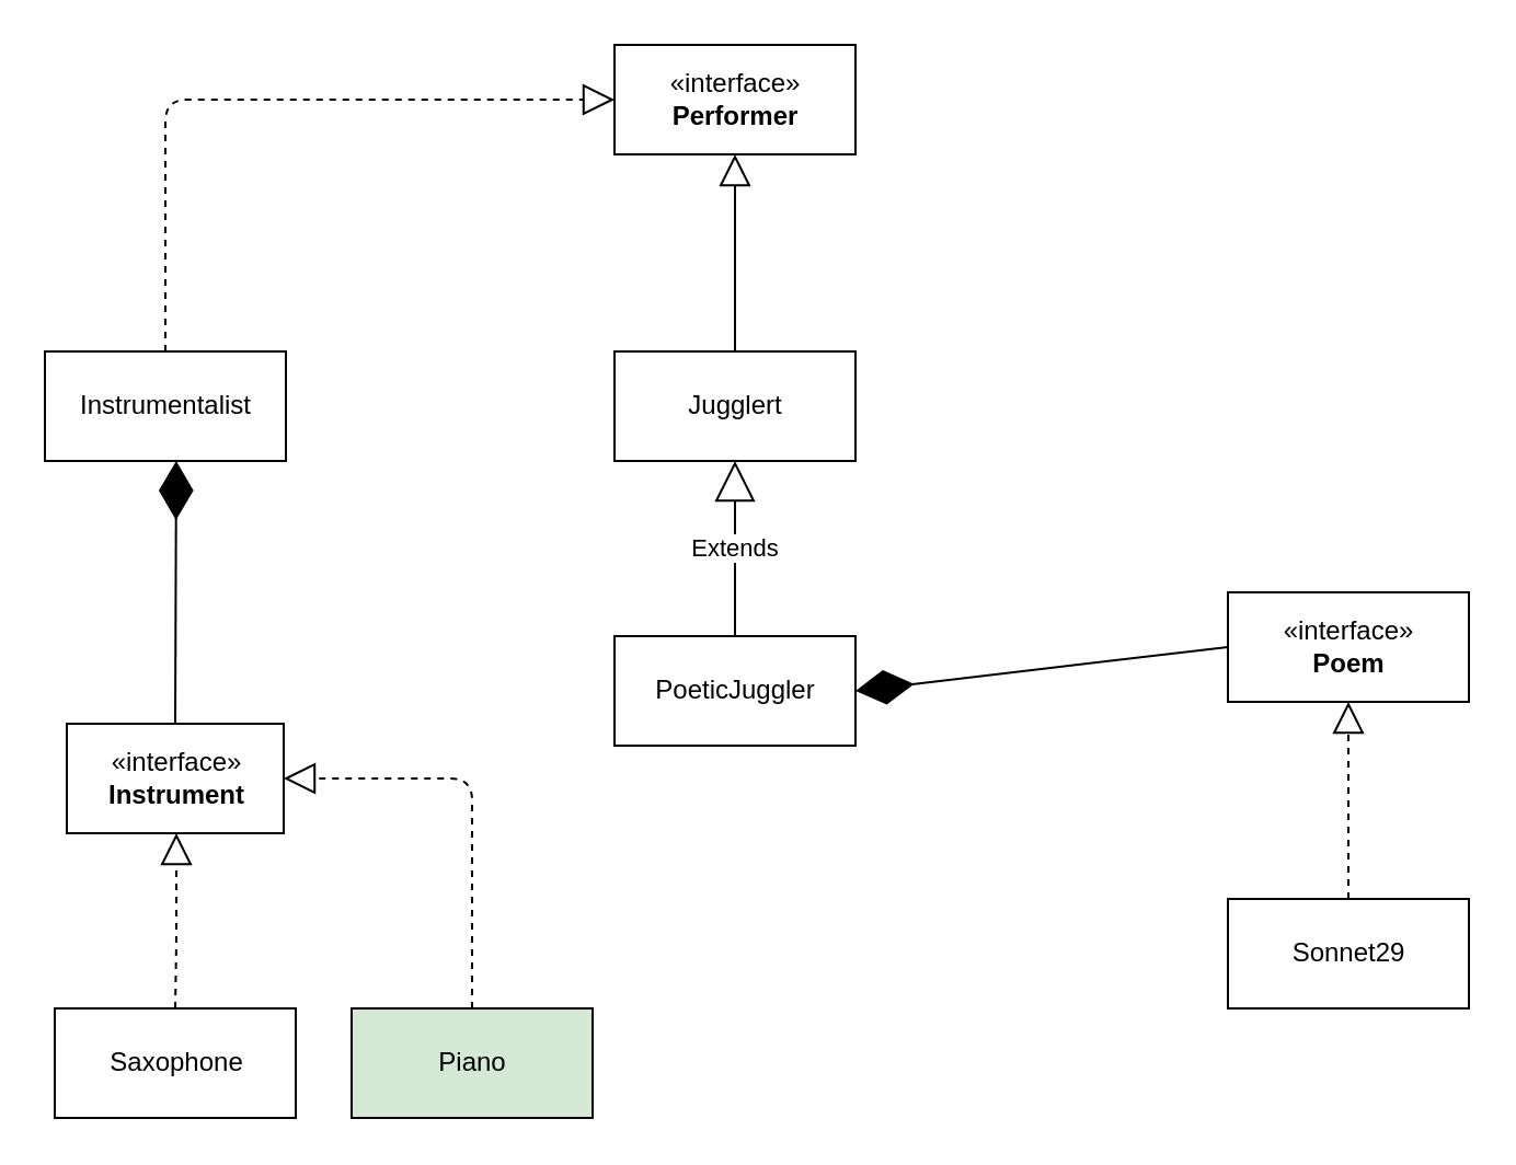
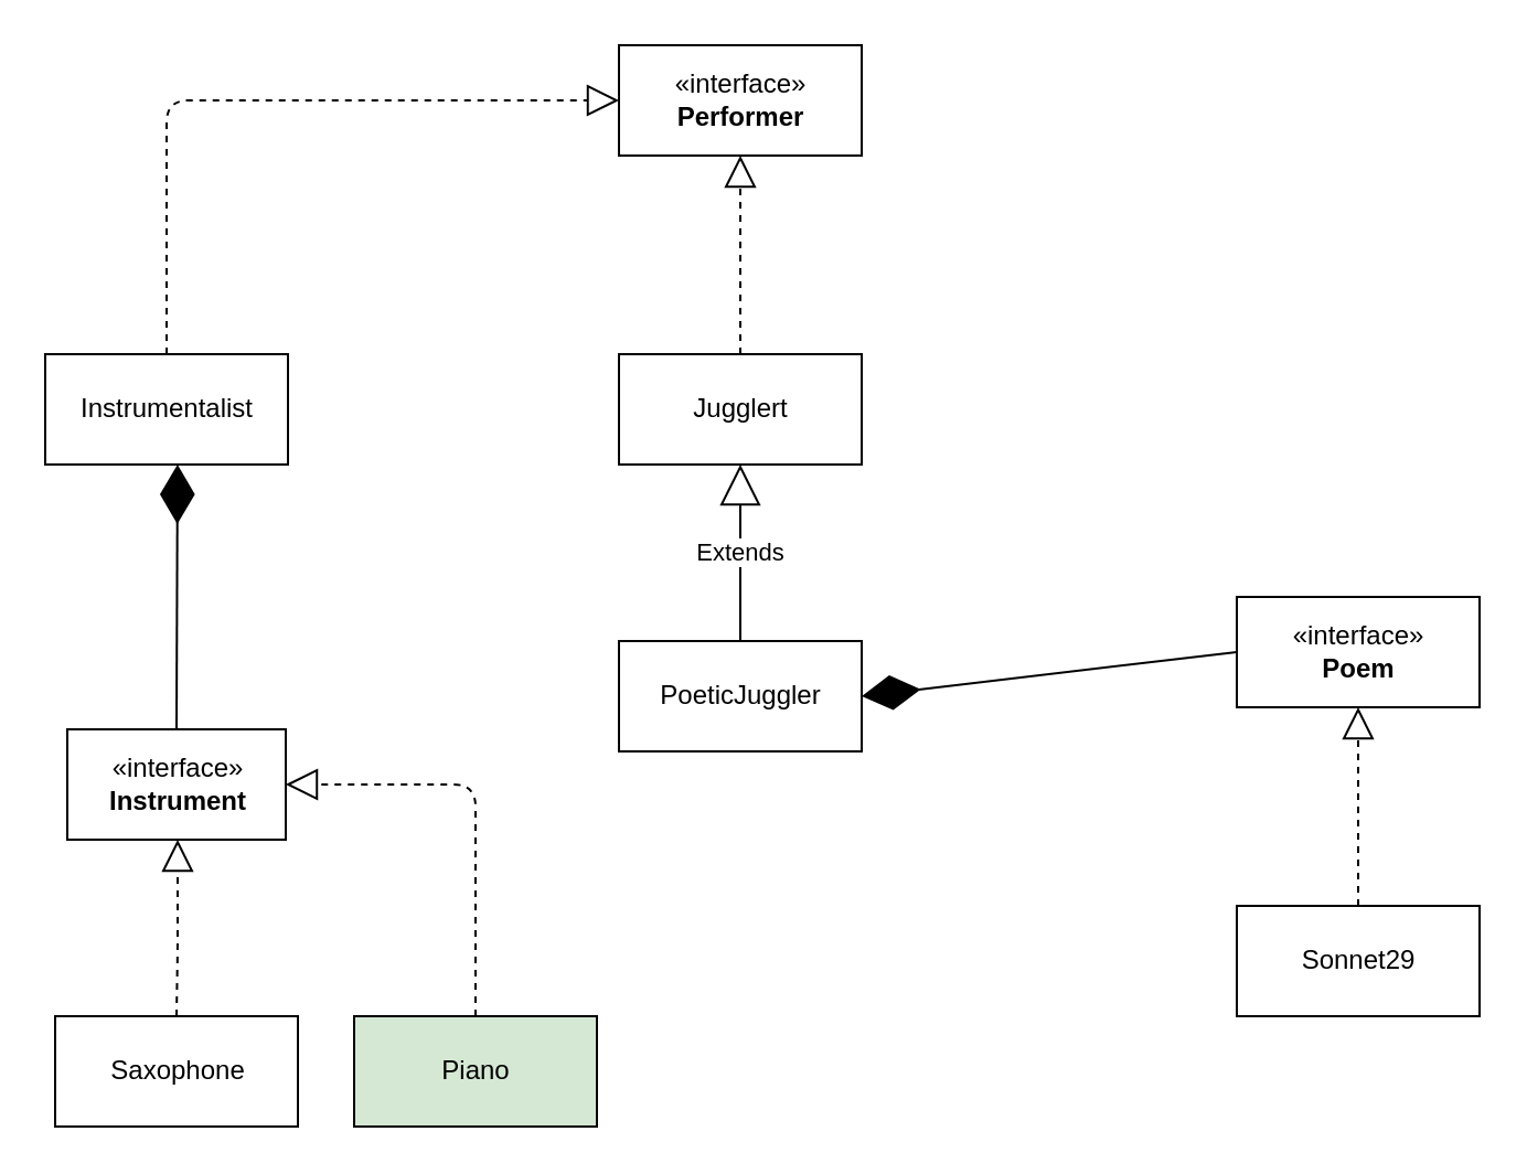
  <mxCell id="0" />
  <mxCell id="1" parent="0" />
  <mxCell id="2" value="«interface»&lt;br&gt;&lt;b&gt;Performer&lt;/b&gt;" style="html=1;" parent="1" vertex="1"><mxGeometry x="280" y="20" width="110" height="50" as="geometry" /></mxCell>
  <mxCell id="3" value="Jugglert" style="html=1;" parent="1" vertex="1"><mxGeometry x="280" y="160" width="110" height="50" as="geometry" /></mxCell>
- <mxCell id="4" value="" style="endArrow=block;dashed=0;endFill=0;endSize=12;html=1;exitX=0.5;exitY=0;exitDx=0;exitDy=0;entryX=0.5;entryY=1;entryDx=0;entryDy=0;" parent="1" source="3" target="2" edge="1"><mxGeometry width="160" relative="1" as="geometry"><mxPoint x="290" y="350" as="sourcePoint" /><mxPoint x="450" y="350" as="targetPoint" /></mxGeometry></mxCell>
+ <mxCell id="4" value="" style="endArrow=block;dashed=1;endFill=0;endSize=12;html=1;exitX=0.5;exitY=0;exitDx=0;exitDy=0;entryX=0.5;entryY=1;entryDx=0;entryDy=0;" parent="1" source="3" target="2" edge="1"><mxGeometry width="160" relative="1" as="geometry"><mxPoint x="290" y="350" as="sourcePoint" /><mxPoint x="450" y="350" as="targetPoint" /></mxGeometry></mxCell>
  <mxCell id="5" value="PoeticJuggler" style="html=1;" parent="1" vertex="1"><mxGeometry x="280" y="290" width="110" height="50" as="geometry" /></mxCell>
  <mxCell id="6" value="Extends" style="endArrow=block;endSize=16;endFill=0;html=1;exitX=0.5;exitY=0;exitDx=0;exitDy=0;entryX=0.5;entryY=1;entryDx=0;entryDy=0;" parent="1" source="5" target="3" edge="1"><mxGeometry width="160" relative="1" as="geometry"><mxPoint x="290" y="350" as="sourcePoint" /><mxPoint x="450" y="350" as="targetPoint" /></mxGeometry></mxCell>
  <mxCell id="7" value="«interface»&lt;br&gt;&lt;b&gt;Poem&lt;/b&gt;" style="html=1;" parent="1" vertex="1"><mxGeometry x="560" y="270" width="110" height="50" as="geometry" /></mxCell>
  <mxCell id="8" value="Sonnet29" style="html=1;" parent="1" vertex="1"><mxGeometry x="560" y="410" width="110" height="50" as="geometry" /></mxCell>
  <mxCell id="9" value="Instrumentalist" style="html=1;" parent="1" vertex="1"><mxGeometry x="20" y="160" width="110" height="50" as="geometry" /></mxCell>
  <mxCell id="10" value="" style="endArrow=block;dashed=1;endFill=0;endSize=12;html=1;entryX=0;entryY=0.5;entryDx=0;entryDy=0;exitX=0.5;exitY=0;exitDx=0;exitDy=0;" parent="1" source="9" target="2" edge="1"><mxGeometry width="160" relative="1" as="geometry"><mxPoint x="290" y="350" as="sourcePoint" /><mxPoint x="450" y="350" as="targetPoint" /><Array as="points"><mxPoint x="75" y="45" /></Array></mxGeometry></mxCell>
  <mxCell id="11" value="" style="endArrow=diamondThin;endFill=1;endSize=24;html=1;entryX=0.545;entryY=1;entryDx=0;entryDy=0;entryPerimeter=0;exitX=0.5;exitY=0;exitDx=0;exitDy=0;" parent="1" source="14" target="9" edge="1"><mxGeometry width="160" relative="1" as="geometry"><mxPoint x="80" y="310" as="sourcePoint" /><mxPoint x="70" y="220" as="targetPoint" /></mxGeometry></mxCell>
  <mxCell id="12" value="" style="endArrow=diamondThin;endFill=1;endSize=24;html=1;exitX=0;exitY=0.5;exitDx=0;exitDy=0;entryX=1;entryY=0.5;entryDx=0;entryDy=0;" parent="1" source="7" target="5" edge="1"><mxGeometry width="160" relative="1" as="geometry"><mxPoint x="310" y="480" as="sourcePoint" /><mxPoint x="480" y="480" as="targetPoint" /><Array as="points" /></mxGeometry></mxCell>
  <mxCell id="13" value="" style="endArrow=block;dashed=1;endFill=0;endSize=12;html=1;entryX=0.5;entryY=1;entryDx=0;entryDy=0;exitX=0.5;exitY=0;exitDx=0;exitDy=0;" parent="1" source="8" target="7" edge="1"><mxGeometry width="160" relative="1" as="geometry"><mxPoint x="320" y="545" as="sourcePoint" /><mxPoint x="525" y="430" as="targetPoint" /><Array as="points" /></mxGeometry></mxCell>
  <mxCell id="14" value="«interface»&lt;br&gt;&lt;b&gt;Instrument&lt;/b&gt;" style="html=1;" parent="1" vertex="1"><mxGeometry x="30" y="330" width="99" height="50" as="geometry" /></mxCell>
  <mxCell id="15" value="Saxophone" style="html=1;" parent="1" vertex="1"><mxGeometry x="24.5" y="460" width="110" height="50" as="geometry" /></mxCell>
  <mxCell id="16" value="" style="endArrow=block;dashed=1;endFill=0;endSize=12;html=1;exitX=0.5;exitY=0;exitDx=0;exitDy=0;" parent="1" source="15" edge="1"><mxGeometry width="160" relative="1" as="geometry"><mxPoint x="80" y="460" as="sourcePoint" /><mxPoint x="80" y="380" as="targetPoint" /><Array as="points"><mxPoint x="80" y="430" /></Array></mxGeometry></mxCell>
  <mxCell id="17" value="Piano" style="html=1;fillColor=#d5e8d4;" vertex="1" parent="1"><mxGeometry x="160" y="460" width="110" height="50" as="geometry" /></mxCell>
  <mxCell id="18" value="" style="endArrow=block;dashed=1;endFill=0;endSize=12;html=1;exitX=0.5;exitY=0;exitDx=0;exitDy=0;entryX=1;entryY=0.5;entryDx=0;entryDy=0;" edge="1" parent="1" source="17" target="14"><mxGeometry width="160" relative="1" as="geometry"><mxPoint x="245.5" y="460" as="sourcePoint" /><mxPoint x="245.5" y="380" as="targetPoint" /><Array as="points"><mxPoint x="215" y="355" /></Array></mxGeometry></mxCell>
